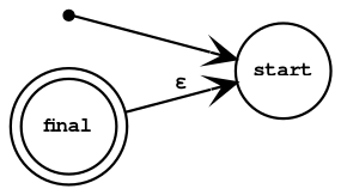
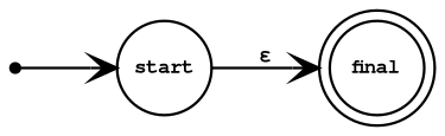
  digraph {
    rankdir=LR
    node [fixedsize=true fontname="Courier Bold" fontsize=8]
    edge [arrowhead=vee fontname="Courier Bold" fontsize=8]
    n1 [shape=point]
    n2 [label=start shape=circle]
    n3 [label=final shape=doublecircle]
    n1 -> n2
-   n3 -> n2 [label="&epsilon;"]
+   n2 -> n3 [label="&epsilon;"]
  }
